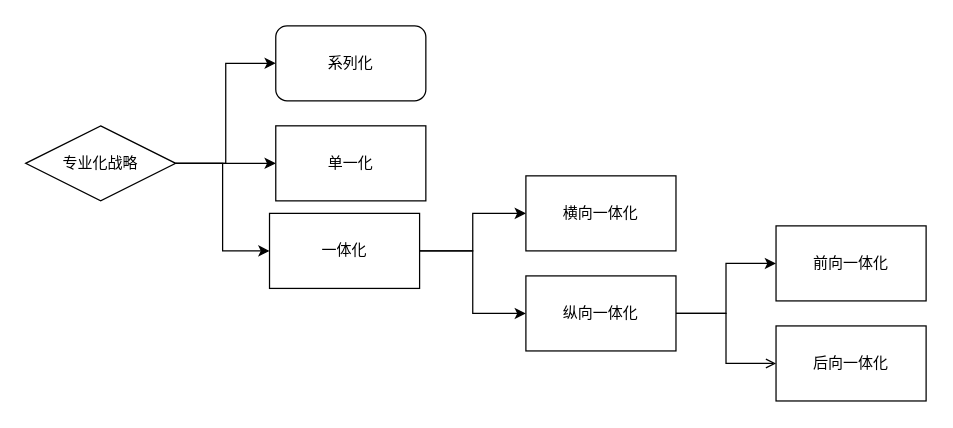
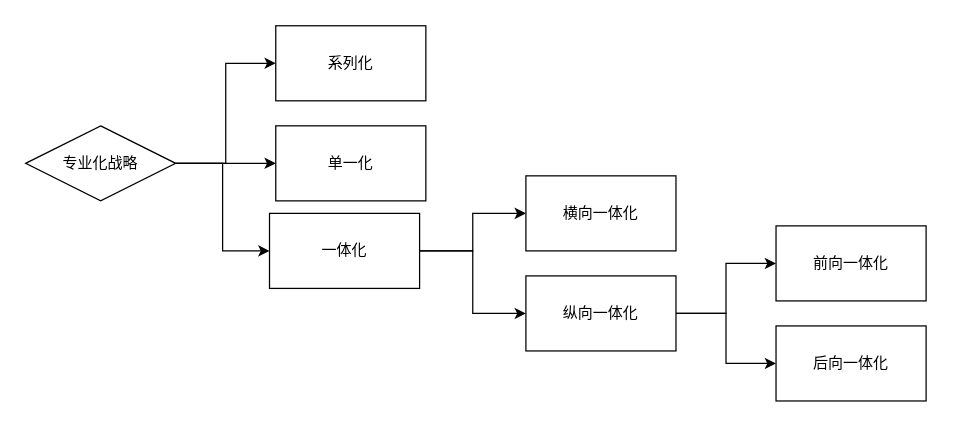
  <mxCell id="0" />
  <mxCell id="1" parent="0" />
  <mxCell id="2" value="" style="edgeStyle=orthogonalEdgeStyle;rounded=0;orthogonalLoop=1;jettySize=auto;html=1;" edge="1" parent="1" source="5" target="6"><mxGeometry relative="1" as="geometry" /></mxCell>
  <mxCell id="3" style="edgeStyle=orthogonalEdgeStyle;rounded=0;orthogonalLoop=1;jettySize=auto;html=1;entryX=0;entryY=0.5;entryDx=0;entryDy=0;" edge="1" parent="1" source="5" target="7"><mxGeometry relative="1" as="geometry" /></mxCell>
  <mxCell id="4" style="edgeStyle=orthogonalEdgeStyle;rounded=0;orthogonalLoop=1;jettySize=auto;html=1;entryX=0;entryY=0.5;entryDx=0;entryDy=0;" edge="1" parent="1" source="5" target="10"><mxGeometry relative="1" as="geometry" /></mxCell>
  <mxCell id="5" value="专业化战略" style="rhombus;whiteSpace=wrap;html=1;" vertex="1" parent="1"><mxGeometry x="20" y="100" width="120" height="60" as="geometry" /></mxCell>
  <mxCell id="6" value="单一化" style="rounded=0;whiteSpace=wrap;html=1;" vertex="1" parent="1"><mxGeometry x="220" y="100" width="120" height="60" as="geometry" /></mxCell>
- <mxCell id="7" value="系列化" style="whiteSpace=wrap;html=1;rounded=1;" vertex="1" parent="1"><mxGeometry x="220" y="20" width="120" height="60" as="geometry" /></mxCell>
+ <mxCell id="7" value="系列化" style="rounded=0;whiteSpace=wrap;html=1;" vertex="1" parent="1"><mxGeometry x="220" y="20" width="120" height="60" as="geometry" /></mxCell>
  <mxCell id="8" value="" style="edgeStyle=orthogonalEdgeStyle;rounded=0;orthogonalLoop=1;jettySize=auto;html=1;" edge="1" parent="1" source="10" target="11"><mxGeometry relative="1" as="geometry" /></mxCell>
  <mxCell id="9" style="edgeStyle=orthogonalEdgeStyle;rounded=0;orthogonalLoop=1;jettySize=auto;html=1;entryX=0;entryY=0.5;entryDx=0;entryDy=0;" edge="1" parent="1" source="10" target="14"><mxGeometry relative="1" as="geometry" /></mxCell>
  <mxCell id="10" value="一体化" style="rounded=0;whiteSpace=wrap;html=1;" vertex="1" parent="1"><mxGeometry x="215" y="170" width="120" height="60" as="geometry" /></mxCell>
  <mxCell id="11" value="横向一体化" style="rounded=0;whiteSpace=wrap;html=1;" vertex="1" parent="1"><mxGeometry x="420" y="140" width="120" height="60" as="geometry" /></mxCell>
  <mxCell id="12" style="edgeStyle=orthogonalEdgeStyle;rounded=0;orthogonalLoop=1;jettySize=auto;html=1;entryX=0;entryY=0.5;entryDx=0;entryDy=0;" edge="1" parent="1" source="14" target="16"><mxGeometry relative="1" as="geometry" /></mxCell>
- <mxCell id="13" style="edgeStyle=orthogonalEdgeStyle;rounded=0;orthogonalLoop=1;jettySize=auto;html=1;endArrow=open;" edge="1" parent="1" source="14" target="15"><mxGeometry relative="1" as="geometry" /></mxCell>
+ <mxCell id="13" style="edgeStyle=orthogonalEdgeStyle;rounded=0;orthogonalLoop=1;jettySize=auto;html=1;" edge="1" parent="1" source="14" target="15"><mxGeometry relative="1" as="geometry" /></mxCell>
  <mxCell id="14" value="纵向一体化" style="rounded=0;whiteSpace=wrap;html=1;" vertex="1" parent="1"><mxGeometry x="420" y="220" width="120" height="60" as="geometry" /></mxCell>
  <mxCell id="15" value="后向一体化" style="rounded=0;whiteSpace=wrap;html=1;" vertex="1" parent="1"><mxGeometry x="620" y="260" width="120" height="60" as="geometry" /></mxCell>
  <mxCell id="16" value="前向一体化" style="rounded=0;whiteSpace=wrap;html=1;" vertex="1" parent="1"><mxGeometry x="620" y="180" width="120" height="60" as="geometry" /></mxCell>
